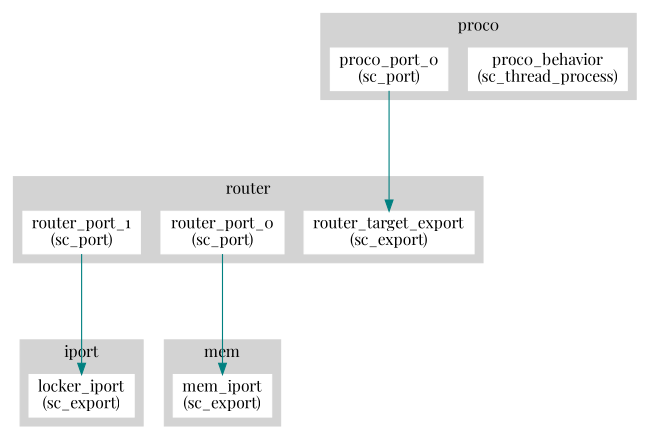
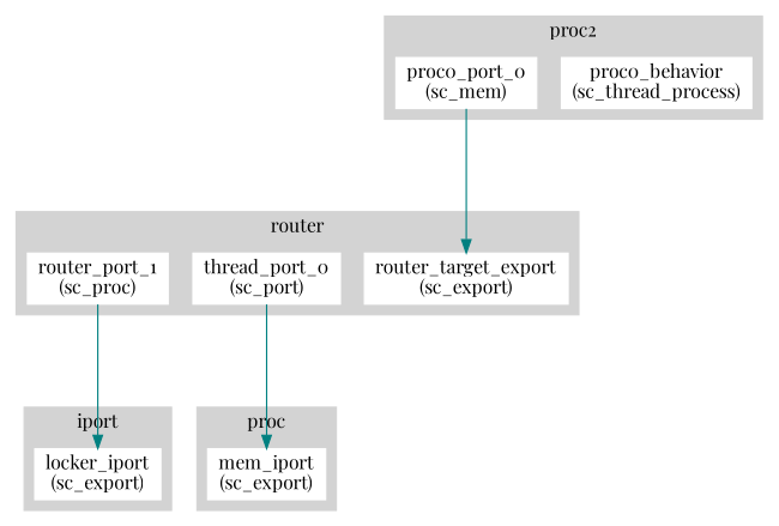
  digraph {
    fontname="Playfair Display"
    ranksep=1.5
    node [color=white fontname="Playfair Display" shape=box style=filled]
    edge [color=teal fontname="Playfair Display"]
    n1 [label="router_target_export\n(sc_export)"]
-   n2 [label="router_port_1\n(sc_port)"]
-   n3 [label="router_port_0\n(sc_port)"]
+   n2 [label="router_port_1\n(sc_proc)"]
+   n3 [label="thread_port_0\n(sc_port)"]
    n4 [label="mem_iport\n(sc_export)"]
    n5 [label="locker_iport\n(sc_export)"]
    n6 [label="proc0_behavior\n(sc_thread_process)"]
-   n7 [label="proc0_port_0\n(sc_port)"]
+   n7 [label="proc0_port_0\n(sc_mem)"]
    subgraph cluster_1 {
      color=lightgrey
      label=router
      style=filled
      n1
      n2
      n3
    }
    subgraph cluster_2 {
      color=lightgrey
-     label=mem
+     label=proc
      style=filled
      n4
    }
    subgraph cluster_3 {
      color=lightgrey
      label=iport
      style=filled
      n5
    }
    subgraph cluster_4 {
      color=lightgrey
-     label=proc0
+     label=proc2
      style=filled
      n6
      n7
    }
    n2 -> n5
    n3 -> n4
    n7 -> n1
  }
